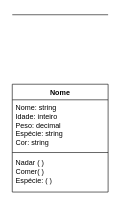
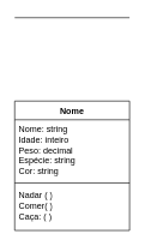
  <mxCell id="0" />
  <mxCell id="1" parent="0" />
  <mxCell id="2" value="" style="line;strokeWidth=1;fillColor=none;align=left;verticalAlign=middle;spacingTop=-1;spacingLeft=3;spacingRight=3;rotatable=0;labelPosition=right;points=[];portConstraint=eastwest;strokeColor=inherit;" vertex="1" parent="1"><mxGeometry x="20" y="20" width="160" height="8" as="geometry" /></mxCell>
  <mxCell id="3" value="Nome" style="swimlane;fontStyle=1;align=center;verticalAlign=top;childLayout=stackLayout;horizontal=1;startSize=26;horizontalStack=0;resizeParent=1;resizeParentMax=0;resizeLast=0;collapsible=1;marginBottom=0;whiteSpace=wrap;html=1;" vertex="1" parent="1"><mxGeometry x="20" y="140" width="160" height="180" as="geometry" /></mxCell>
  <mxCell id="4" value="Nome: string&lt;br&gt;Idade: inteiro&lt;br&gt;Peso: decimal&lt;br&gt;Espécie: string&lt;br&gt;Cor: string" style="text;strokeColor=none;fillColor=none;align=left;verticalAlign=top;spacingLeft=4;spacingRight=4;overflow=hidden;rotatable=0;points=[[0,0.5],[1,0.5]];portConstraint=eastwest;whiteSpace=wrap;html=1;" vertex="1" parent="3"><mxGeometry y="26" width="160" height="84" as="geometry" /></mxCell>
  <mxCell id="5" value="" style="line;strokeWidth=1;fillColor=none;align=left;verticalAlign=middle;spacingTop=-1;spacingLeft=3;spacingRight=3;rotatable=0;labelPosition=right;points=[];portConstraint=eastwest;strokeColor=inherit;" vertex="1" parent="3"><mxGeometry y="110" width="160" height="8" as="geometry" /></mxCell>
- <mxCell id="6" value="Nadar ( )&lt;br&gt;Comer( )&lt;br&gt;Espécie: ( )" style="text;strokeColor=none;fillColor=none;align=left;verticalAlign=top;spacingLeft=4;spacingRight=4;overflow=hidden;rotatable=0;points=[[0,0.5],[1,0.5]];portConstraint=eastwest;whiteSpace=wrap;html=1;" vertex="1" parent="3"><mxGeometry y="118" width="160" height="62" as="geometry" /></mxCell>
+ <mxCell id="6" value="Nadar ( )&lt;br&gt;Comer( )&lt;br&gt;Caça: ( )" style="text;strokeColor=none;fillColor=none;align=left;verticalAlign=top;spacingLeft=4;spacingRight=4;overflow=hidden;rotatable=0;points=[[0,0.5],[1,0.5]];portConstraint=eastwest;whiteSpace=wrap;html=1;" vertex="1" parent="3"><mxGeometry y="118" width="160" height="62" as="geometry" /></mxCell>
